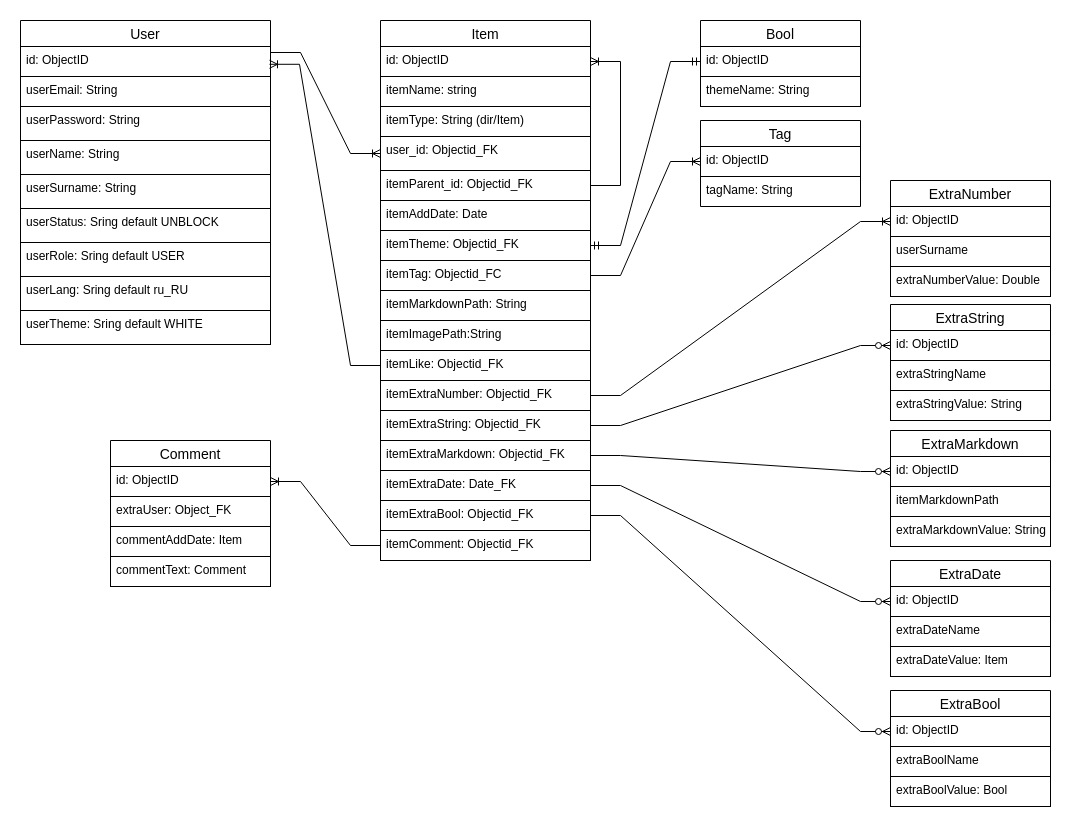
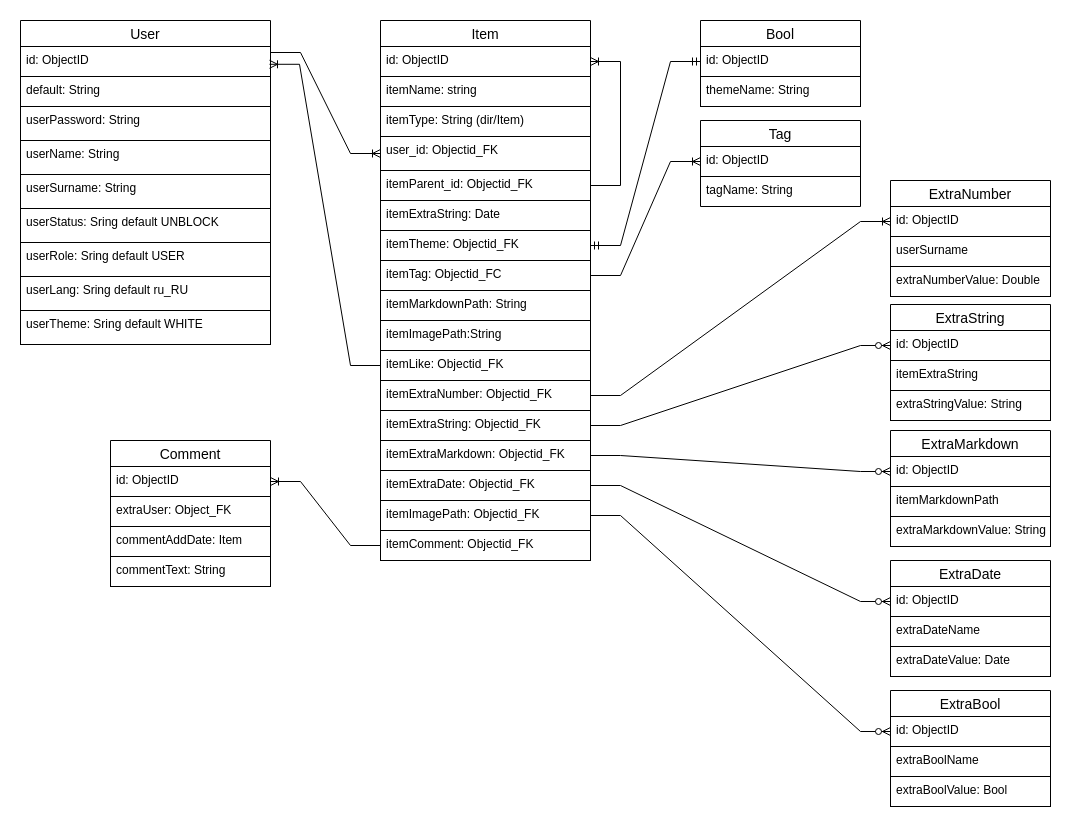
  <mxCell id="0" />
  <mxCell id="1" parent="0" />
  <mxCell id="2" value="Bool" style="swimlane;fontStyle=0;childLayout=stackLayout;horizontal=1;startSize=26;horizontalStack=0;resizeParent=1;resizeParentMax=0;resizeLast=0;collapsible=1;marginBottom=0;align=center;fontSize=14;strokeColor=default;swimlaneFillColor=none;" parent="1" vertex="1"><mxGeometry x="700" y="20" width="160" height="86" as="geometry" /></mxCell>
  <mxCell id="3" value="id: ObjectID" style="text;strokeColor=default;fillColor=none;spacingLeft=4;spacingRight=4;overflow=hidden;rotatable=0;points=[[0,0.5],[1,0.5]];portConstraint=eastwest;fontSize=12;swimlaneFillColor=none;" vertex="1" parent="2"><mxGeometry y="26" width="160" height="30" as="geometry" /></mxCell>
  <mxCell id="4" value="themeName: String" style="text;strokeColor=default;fillColor=none;spacingLeft=4;spacingRight=4;overflow=hidden;rotatable=0;points=[[0,0.5],[1,0.5]];portConstraint=eastwest;fontSize=12;swimlaneFillColor=none;" parent="2" vertex="1"><mxGeometry y="56" width="160" height="30" as="geometry" /></mxCell>
  <mxCell id="5" value="Tag" style="swimlane;fontStyle=0;childLayout=stackLayout;horizontal=1;startSize=26;horizontalStack=0;resizeParent=1;resizeParentMax=0;resizeLast=0;collapsible=1;marginBottom=0;align=center;fontSize=14;" parent="1" vertex="1"><mxGeometry x="700" y="120" width="160" height="86" as="geometry" /></mxCell>
  <mxCell id="6" value="id: ObjectID" style="text;strokeColor=default;fillColor=none;spacingLeft=4;spacingRight=4;overflow=hidden;rotatable=0;points=[[0,0.5],[1,0.5]];portConstraint=eastwest;fontSize=12;swimlaneFillColor=none;" vertex="1" parent="5"><mxGeometry y="26" width="160" height="30" as="geometry" /></mxCell>
  <mxCell id="7" value="tagName: String" style="text;strokeColor=none;fillColor=none;spacingLeft=4;spacingRight=4;overflow=hidden;rotatable=0;points=[[0,0.5],[1,0.5]];portConstraint=eastwest;fontSize=12;" parent="5" vertex="1"><mxGeometry y="56" width="160" height="30" as="geometry" /></mxCell>
  <mxCell id="8" value="User" style="swimlane;fontStyle=0;childLayout=stackLayout;horizontal=1;startSize=26;horizontalStack=0;resizeParent=1;resizeParentMax=0;resizeLast=0;collapsible=1;marginBottom=0;align=center;fontSize=14;strokeColor=default;" parent="1" vertex="1"><mxGeometry x="20" y="20" width="250" height="324" as="geometry" /></mxCell>
  <mxCell id="9" value="id: ObjectID" style="text;strokeColor=default;fillColor=none;spacingLeft=4;spacingRight=4;overflow=hidden;rotatable=0;points=[[0,0.5],[1,0.5]];portConstraint=eastwest;fontSize=12;" parent="8" vertex="1"><mxGeometry y="26" width="250" height="30" as="geometry" /></mxCell>
- <mxCell id="10" value="userEmail: String" style="text;strokeColor=default;fillColor=none;spacingLeft=4;spacingRight=4;overflow=hidden;rotatable=0;points=[[0,0.5],[1,0.5]];portConstraint=eastwest;fontSize=12;" parent="8" vertex="1"><mxGeometry y="56" width="250" height="30" as="geometry" /></mxCell>
+ <mxCell id="10" value="default: String" style="text;strokeColor=default;fillColor=none;spacingLeft=4;spacingRight=4;overflow=hidden;rotatable=0;points=[[0,0.5],[1,0.5]];portConstraint=eastwest;fontSize=12;" parent="8" vertex="1"><mxGeometry y="56" width="250" height="30" as="geometry" /></mxCell>
  <mxCell id="11" value="userPassword: String" style="text;strokeColor=default;fillColor=none;spacingLeft=4;spacingRight=4;overflow=hidden;rotatable=0;points=[[0,0.5],[1,0.5]];portConstraint=eastwest;fontSize=12;" parent="8" vertex="1"><mxGeometry y="86" width="250" height="34" as="geometry" /></mxCell>
  <mxCell id="12" value="userName: String" style="text;strokeColor=default;fillColor=none;spacingLeft=4;spacingRight=4;overflow=hidden;rotatable=0;points=[[0,0.5],[1,0.5]];portConstraint=eastwest;fontSize=12;" parent="8" vertex="1"><mxGeometry y="120" width="250" height="34" as="geometry" /></mxCell>
  <mxCell id="13" value="userSurname: String" style="text;strokeColor=default;fillColor=none;spacingLeft=4;spacingRight=4;overflow=hidden;rotatable=0;points=[[0,0.5],[1,0.5]];portConstraint=eastwest;fontSize=12;" parent="8" vertex="1"><mxGeometry y="154" width="250" height="34" as="geometry" /></mxCell>
  <mxCell id="14" value="userStatus: Sring default UNBLOCK" style="text;strokeColor=default;fillColor=none;spacingLeft=4;spacingRight=4;overflow=hidden;rotatable=0;points=[[0,0.5],[1,0.5]];portConstraint=eastwest;fontSize=12;" parent="8" vertex="1"><mxGeometry y="188" width="250" height="34" as="geometry" /></mxCell>
  <mxCell id="15" value="userRole: Sring default USER" style="text;strokeColor=default;fillColor=none;spacingLeft=4;spacingRight=4;overflow=hidden;rotatable=0;points=[[0,0.5],[1,0.5]];portConstraint=eastwest;fontSize=12;" parent="8" vertex="1"><mxGeometry y="222" width="250" height="34" as="geometry" /></mxCell>
  <mxCell id="16" value="userLang: Sring default ru_RU" style="text;strokeColor=default;fillColor=none;spacingLeft=4;spacingRight=4;overflow=hidden;rotatable=0;points=[[0,0.5],[1,0.5]];portConstraint=eastwest;fontSize=12;" parent="8" vertex="1"><mxGeometry y="256" width="250" height="34" as="geometry" /></mxCell>
  <mxCell id="17" value="userTheme: Sring default WHITE" style="text;strokeColor=default;fillColor=none;spacingLeft=4;spacingRight=4;overflow=hidden;rotatable=0;points=[[0,0.5],[1,0.5]];portConstraint=eastwest;fontSize=12;" parent="8" vertex="1"><mxGeometry y="290" width="250" height="34" as="geometry" /></mxCell>
  <mxCell id="18" value="Item" style="swimlane;fontStyle=0;childLayout=stackLayout;horizontal=1;startSize=26;horizontalStack=0;resizeParent=1;resizeParentMax=0;resizeLast=0;collapsible=1;marginBottom=0;align=center;fontSize=14;strokeColor=default;" parent="1" vertex="1"><mxGeometry x="380" y="20" width="210" height="540" as="geometry" /></mxCell>
  <mxCell id="19" value="id: ObjectID" style="text;strokeColor=default;fillColor=none;spacingLeft=4;spacingRight=4;overflow=hidden;rotatable=0;points=[[0,0.5],[1,0.5]];portConstraint=eastwest;fontSize=12;" parent="18" vertex="1"><mxGeometry y="26" width="210" height="30" as="geometry" /></mxCell>
  <mxCell id="20" value="itemName: string" style="text;strokeColor=default;fillColor=none;spacingLeft=4;spacingRight=4;overflow=hidden;rotatable=0;points=[[0,0.5],[1,0.5]];portConstraint=eastwest;fontSize=12;" parent="18" vertex="1"><mxGeometry y="56" width="210" height="30" as="geometry" /></mxCell>
  <mxCell id="21" value="itemType: String (dir/Item)" style="text;strokeColor=default;fillColor=none;spacingLeft=4;spacingRight=4;overflow=hidden;rotatable=0;points=[[0,0.5],[1,0.5]];portConstraint=eastwest;fontSize=12;" parent="18" vertex="1"><mxGeometry y="86" width="210" height="30" as="geometry" /></mxCell>
  <mxCell id="22" value="user_id: Objectid_FK" style="text;strokeColor=default;fillColor=none;spacingLeft=4;spacingRight=4;overflow=hidden;rotatable=0;points=[[0,0.5],[1,0.5]];portConstraint=eastwest;fontSize=12;" parent="18" vertex="1"><mxGeometry y="116" width="210" height="34" as="geometry" /></mxCell>
  <mxCell id="23" value="itemParent_id: Objectid_FK" style="text;strokeColor=default;fillColor=none;spacingLeft=4;spacingRight=4;overflow=hidden;rotatable=0;points=[[0,0.5],[1,0.5]];portConstraint=eastwest;fontSize=12;" parent="18" vertex="1"><mxGeometry y="150" width="210" height="30" as="geometry" /></mxCell>
- <mxCell id="24" value="itemAddDate: Date" style="text;strokeColor=default;fillColor=none;spacingLeft=4;spacingRight=4;overflow=hidden;rotatable=0;points=[[0,0.5],[1,0.5]];portConstraint=eastwest;fontSize=12;" parent="18" vertex="1"><mxGeometry y="180" width="210" height="30" as="geometry" /></mxCell>
+ <mxCell id="24" value="itemExtraString: Date" style="text;strokeColor=default;fillColor=none;spacingLeft=4;spacingRight=4;overflow=hidden;rotatable=0;points=[[0,0.5],[1,0.5]];portConstraint=eastwest;fontSize=12;" parent="18" vertex="1"><mxGeometry y="180" width="210" height="30" as="geometry" /></mxCell>
  <mxCell id="25" value="itemTheme: Objectid_FK" style="text;strokeColor=default;fillColor=none;spacingLeft=4;spacingRight=4;overflow=hidden;rotatable=0;points=[[0,0.5],[1,0.5]];portConstraint=eastwest;fontSize=12;" vertex="1" parent="18"><mxGeometry y="210" width="210" height="30" as="geometry" /></mxCell>
  <mxCell id="26" value="itemTag: Objectid_FC" style="text;strokeColor=default;fillColor=none;spacingLeft=4;spacingRight=4;overflow=hidden;rotatable=0;points=[[0,0.5],[1,0.5]];portConstraint=eastwest;fontSize=12;" vertex="1" parent="18"><mxGeometry y="240" width="210" height="30" as="geometry" /></mxCell>
  <mxCell id="27" value="itemMarkdownPath: String" style="text;strokeColor=default;fillColor=none;spacingLeft=4;spacingRight=4;overflow=hidden;rotatable=0;points=[[0,0.5],[1,0.5]];portConstraint=eastwest;fontSize=12;" parent="18" vertex="1"><mxGeometry y="270" width="210" height="30" as="geometry" /></mxCell>
  <mxCell id="28" value="itemImagePath:String" style="text;strokeColor=default;fillColor=none;spacingLeft=4;spacingRight=4;overflow=hidden;rotatable=0;points=[[0,0.5],[1,0.5]];portConstraint=eastwest;fontSize=12;" parent="18" vertex="1"><mxGeometry y="300" width="210" height="30" as="geometry" /></mxCell>
  <mxCell id="29" value="itemLike: Objectid_FK" style="text;strokeColor=default;fillColor=none;spacingLeft=4;spacingRight=4;overflow=hidden;rotatable=0;points=[[0,0.5],[1,0.5]];portConstraint=eastwest;fontSize=12;" parent="18" vertex="1"><mxGeometry y="330" width="210" height="30" as="geometry" /></mxCell>
  <mxCell id="30" value="" style="edgeStyle=entityRelationEdgeStyle;fontSize=12;html=1;endArrow=ERoneToMany;rounded=0;entryX=1;entryY=0.5;entryDx=0;entryDy=0;strokeColor=default;" edge="1" parent="18" source="23" target="19"><mxGeometry width="100" height="100" relative="1" as="geometry"><mxPoint x="10" y="500" as="sourcePoint" /><mxPoint x="110" y="400" as="targetPoint" /></mxGeometry></mxCell>
  <mxCell id="31" value="itemExtraNumber: Objectid_FK" style="text;strokeColor=default;fillColor=none;spacingLeft=4;spacingRight=4;overflow=hidden;rotatable=0;points=[[0,0.5],[1,0.5]];portConstraint=eastwest;fontSize=12;" vertex="1" parent="18"><mxGeometry y="360" width="210" height="30" as="geometry" /></mxCell>
  <mxCell id="32" value="itemExtraString: Objectid_FK" style="text;strokeColor=default;fillColor=none;spacingLeft=4;spacingRight=4;overflow=hidden;rotatable=0;points=[[0,0.5],[1,0.5]];portConstraint=eastwest;fontSize=12;" vertex="1" parent="18"><mxGeometry y="390" width="210" height="30" as="geometry" /></mxCell>
  <mxCell id="33" value="itemExtraMarkdown: Objectid_FK" style="text;strokeColor=default;fillColor=none;spacingLeft=4;spacingRight=4;overflow=hidden;rotatable=0;points=[[0,0.5],[1,0.5]];portConstraint=eastwest;fontSize=12;" vertex="1" parent="18"><mxGeometry y="420" width="210" height="30" as="geometry" /></mxCell>
- <mxCell id="34" value="itemExtraDate: Date_FK" style="text;strokeColor=default;fillColor=none;spacingLeft=4;spacingRight=4;overflow=hidden;rotatable=0;points=[[0,0.5],[1,0.5]];portConstraint=eastwest;fontSize=12;" vertex="1" parent="18"><mxGeometry y="450" width="210" height="30" as="geometry" /></mxCell>
- <mxCell id="35" value="itemExtraBool: Objectid_FK" style="text;strokeColor=default;fillColor=none;spacingLeft=4;spacingRight=4;overflow=hidden;rotatable=0;points=[[0,0.5],[1,0.5]];portConstraint=eastwest;fontSize=12;" vertex="1" parent="18"><mxGeometry y="480" width="210" height="30" as="geometry" /></mxCell>
+ <mxCell id="34" value="itemExtraDate: Objectid_FK" style="text;strokeColor=default;fillColor=none;spacingLeft=4;spacingRight=4;overflow=hidden;rotatable=0;points=[[0,0.5],[1,0.5]];portConstraint=eastwest;fontSize=12;" vertex="1" parent="18"><mxGeometry y="450" width="210" height="30" as="geometry" /></mxCell>
+ <mxCell id="35" value="itemImagePath: Objectid_FK" style="text;strokeColor=default;fillColor=none;spacingLeft=4;spacingRight=4;overflow=hidden;rotatable=0;points=[[0,0.5],[1,0.5]];portConstraint=eastwest;fontSize=12;" vertex="1" parent="18"><mxGeometry y="480" width="210" height="30" as="geometry" /></mxCell>
  <mxCell id="36" value="itemComment: Objectid_FK" style="text;strokeColor=default;fillColor=none;spacingLeft=4;spacingRight=4;overflow=hidden;rotatable=0;points=[[0,0.5],[1,0.5]];portConstraint=eastwest;fontSize=12;" vertex="1" parent="18"><mxGeometry y="510" width="210" height="30" as="geometry" /></mxCell>
  <mxCell id="37" value="" style="edgeStyle=entityRelationEdgeStyle;fontSize=12;html=1;endArrow=ERoneToMany;rounded=0;" parent="1" target="22" edge="1"><mxGeometry width="100" height="100" relative="1" as="geometry"><mxPoint x="270" y="52" as="sourcePoint" /><mxPoint x="320" y="190" as="targetPoint" /></mxGeometry></mxCell>
  <mxCell id="38" value="" style="edgeStyle=entityRelationEdgeStyle;fontSize=12;html=1;endArrow=ERmandOne;startArrow=ERmandOne;rounded=0;strokeColor=default;" edge="1" parent="1" source="25" target="3"><mxGeometry width="100" height="100" relative="1" as="geometry"><mxPoint x="470" y="310" as="sourcePoint" /><mxPoint x="570" y="210" as="targetPoint" /></mxGeometry></mxCell>
  <mxCell id="39" value="" style="edgeStyle=entityRelationEdgeStyle;fontSize=12;html=1;endArrow=ERoneToMany;rounded=0;strokeColor=default;entryX=0;entryY=0.5;entryDx=0;entryDy=0;" edge="1" parent="1" source="26" target="6"><mxGeometry width="100" height="100" relative="1" as="geometry"><mxPoint x="470" y="310" as="sourcePoint" /><mxPoint x="570" y="210" as="targetPoint" /></mxGeometry></mxCell>
  <mxCell id="40" value="" style="edgeStyle=entityRelationEdgeStyle;fontSize=12;html=1;endArrow=ERoneToMany;rounded=0;strokeColor=default;exitX=0;exitY=0.5;exitDx=0;exitDy=0;entryX=0.996;entryY=0.593;entryDx=0;entryDy=0;entryPerimeter=0;" edge="1" parent="1" source="29" target="9"><mxGeometry width="100" height="100" relative="1" as="geometry"><mxPoint x="470" y="310" as="sourcePoint" /><mxPoint x="570" y="210" as="targetPoint" /></mxGeometry></mxCell>
  <mxCell id="41" value="ExtraNumber" style="swimlane;fontStyle=0;childLayout=stackLayout;horizontal=1;startSize=26;horizontalStack=0;resizeParent=1;resizeParentMax=0;resizeLast=0;collapsible=1;marginBottom=0;align=center;fontSize=14;strokeColor=default;" vertex="1" parent="1"><mxGeometry x="890" y="180" width="160" height="116" as="geometry" /></mxCell>
  <mxCell id="42" value="id: ObjectID" style="text;strokeColor=default;fillColor=none;spacingLeft=4;spacingRight=4;overflow=hidden;rotatable=0;points=[[0,0.5],[1,0.5]];portConstraint=eastwest;fontSize=12;swimlaneFillColor=none;" vertex="1" parent="41"><mxGeometry y="26" width="160" height="30" as="geometry" /></mxCell>
  <mxCell id="43" value="userSurname" style="text;strokeColor=default;fillColor=none;spacingLeft=4;spacingRight=4;overflow=hidden;rotatable=0;points=[[0,0.5],[1,0.5]];portConstraint=eastwest;fontSize=12;" vertex="1" parent="41"><mxGeometry y="56" width="160" height="30" as="geometry" /></mxCell>
  <mxCell id="44" value="extraNumberValue: Double" style="text;strokeColor=default;fillColor=none;spacingLeft=4;spacingRight=4;overflow=hidden;rotatable=0;points=[[0,0.5],[1,0.5]];portConstraint=eastwest;fontSize=12;" vertex="1" parent="41"><mxGeometry y="86" width="160" height="30" as="geometry" /></mxCell>
  <mxCell id="45" value="ExtraString" style="swimlane;fontStyle=0;childLayout=stackLayout;horizontal=1;startSize=26;horizontalStack=0;resizeParent=1;resizeParentMax=0;resizeLast=0;collapsible=1;marginBottom=0;align=center;fontSize=14;strokeColor=default;" vertex="1" parent="1"><mxGeometry x="890" y="304" width="160" height="116" as="geometry" /></mxCell>
  <mxCell id="46" value="id: ObjectID" style="text;strokeColor=default;fillColor=none;spacingLeft=4;spacingRight=4;overflow=hidden;rotatable=0;points=[[0,0.5],[1,0.5]];portConstraint=eastwest;fontSize=12;swimlaneFillColor=none;" vertex="1" parent="45"><mxGeometry y="26" width="160" height="30" as="geometry" /></mxCell>
- <mxCell id="47" value="extraStringName" style="text;strokeColor=default;fillColor=none;spacingLeft=4;spacingRight=4;overflow=hidden;rotatable=0;points=[[0,0.5],[1,0.5]];portConstraint=eastwest;fontSize=12;" vertex="1" parent="45"><mxGeometry y="56" width="160" height="30" as="geometry" /></mxCell>
+ <mxCell id="47" value="itemExtraString" style="text;strokeColor=default;fillColor=none;spacingLeft=4;spacingRight=4;overflow=hidden;rotatable=0;points=[[0,0.5],[1,0.5]];portConstraint=eastwest;fontSize=12;" vertex="1" parent="45"><mxGeometry y="56" width="160" height="30" as="geometry" /></mxCell>
  <mxCell id="48" value="extraStringValue: String" style="text;strokeColor=default;fillColor=none;spacingLeft=4;spacingRight=4;overflow=hidden;rotatable=0;points=[[0,0.5],[1,0.5]];portConstraint=eastwest;fontSize=12;" vertex="1" parent="45"><mxGeometry y="86" width="160" height="30" as="geometry" /></mxCell>
  <mxCell id="49" value="ExtraMarkdown" style="swimlane;fontStyle=0;childLayout=stackLayout;horizontal=1;startSize=26;horizontalStack=0;resizeParent=1;resizeParentMax=0;resizeLast=0;collapsible=1;marginBottom=0;align=center;fontSize=14;strokeColor=default;" vertex="1" parent="1"><mxGeometry x="890" y="430" width="160" height="116" as="geometry" /></mxCell>
  <mxCell id="50" value="id: ObjectID" style="text;strokeColor=default;fillColor=none;spacingLeft=4;spacingRight=4;overflow=hidden;rotatable=0;points=[[0,0.5],[1,0.5]];portConstraint=eastwest;fontSize=12;swimlaneFillColor=none;" vertex="1" parent="49"><mxGeometry y="26" width="160" height="30" as="geometry" /></mxCell>
  <mxCell id="51" value="itemMarkdownPath" style="text;strokeColor=default;fillColor=none;spacingLeft=4;spacingRight=4;overflow=hidden;rotatable=0;points=[[0,0.5],[1,0.5]];portConstraint=eastwest;fontSize=12;" vertex="1" parent="49"><mxGeometry y="56" width="160" height="30" as="geometry" /></mxCell>
  <mxCell id="52" value="extraMarkdownValue: String" style="text;strokeColor=default;fillColor=none;spacingLeft=4;spacingRight=4;overflow=hidden;rotatable=0;points=[[0,0.5],[1,0.5]];portConstraint=eastwest;fontSize=12;" vertex="1" parent="49"><mxGeometry y="86" width="160" height="30" as="geometry" /></mxCell>
  <mxCell id="53" value="ExtraDate" style="swimlane;fontStyle=0;childLayout=stackLayout;horizontal=1;startSize=26;horizontalStack=0;resizeParent=1;resizeParentMax=0;resizeLast=0;collapsible=1;marginBottom=0;align=center;fontSize=14;strokeColor=default;" vertex="1" parent="1"><mxGeometry x="890" y="560" width="160" height="116" as="geometry" /></mxCell>
  <mxCell id="54" value="id: ObjectID" style="text;strokeColor=default;fillColor=none;spacingLeft=4;spacingRight=4;overflow=hidden;rotatable=0;points=[[0,0.5],[1,0.5]];portConstraint=eastwest;fontSize=12;swimlaneFillColor=none;" vertex="1" parent="53"><mxGeometry y="26" width="160" height="30" as="geometry" /></mxCell>
  <mxCell id="55" value="extraDateName" style="text;strokeColor=default;fillColor=none;spacingLeft=4;spacingRight=4;overflow=hidden;rotatable=0;points=[[0,0.5],[1,0.5]];portConstraint=eastwest;fontSize=12;" vertex="1" parent="53"><mxGeometry y="56" width="160" height="30" as="geometry" /></mxCell>
- <mxCell id="56" value="extraDateValue: Item" style="text;strokeColor=default;fillColor=none;spacingLeft=4;spacingRight=4;overflow=hidden;rotatable=0;points=[[0,0.5],[1,0.5]];portConstraint=eastwest;fontSize=12;" vertex="1" parent="53"><mxGeometry y="86" width="160" height="30" as="geometry" /></mxCell>
+ <mxCell id="56" value="extraDateValue: Date" style="text;strokeColor=default;fillColor=none;spacingLeft=4;spacingRight=4;overflow=hidden;rotatable=0;points=[[0,0.5],[1,0.5]];portConstraint=eastwest;fontSize=12;" vertex="1" parent="53"><mxGeometry y="86" width="160" height="30" as="geometry" /></mxCell>
  <mxCell id="57" value="ExtraBool" style="swimlane;fontStyle=0;childLayout=stackLayout;horizontal=1;startSize=26;horizontalStack=0;resizeParent=1;resizeParentMax=0;resizeLast=0;collapsible=1;marginBottom=0;align=center;fontSize=14;strokeColor=default;" vertex="1" parent="1"><mxGeometry x="890" y="690" width="160" height="116" as="geometry" /></mxCell>
  <mxCell id="58" value="id: ObjectID" style="text;strokeColor=default;fillColor=none;spacingLeft=4;spacingRight=4;overflow=hidden;rotatable=0;points=[[0,0.5],[1,0.5]];portConstraint=eastwest;fontSize=12;swimlaneFillColor=none;" vertex="1" parent="57"><mxGeometry y="26" width="160" height="30" as="geometry" /></mxCell>
  <mxCell id="59" value="extraBoolName" style="text;strokeColor=default;fillColor=none;spacingLeft=4;spacingRight=4;overflow=hidden;rotatable=0;points=[[0,0.5],[1,0.5]];portConstraint=eastwest;fontSize=12;" vertex="1" parent="57"><mxGeometry y="56" width="160" height="30" as="geometry" /></mxCell>
  <mxCell id="60" value="extraBoolValue: Bool" style="text;strokeColor=default;fillColor=none;spacingLeft=4;spacingRight=4;overflow=hidden;rotatable=0;points=[[0,0.5],[1,0.5]];portConstraint=eastwest;fontSize=12;" vertex="1" parent="57"><mxGeometry y="86" width="160" height="30" as="geometry" /></mxCell>
  <mxCell id="61" value="" style="edgeStyle=entityRelationEdgeStyle;fontSize=12;html=1;endArrow=ERoneToMany;rounded=0;strokeColor=default;exitX=1;exitY=0.5;exitDx=0;exitDy=0;entryX=0;entryY=0.5;entryDx=0;entryDy=0;" edge="1" parent="1" source="31" target="42"><mxGeometry width="100" height="100" relative="1" as="geometry"><mxPoint x="610" y="470" as="sourcePoint" /><mxPoint x="710" y="370" as="targetPoint" /></mxGeometry></mxCell>
  <mxCell id="62" value="" style="edgeStyle=entityRelationEdgeStyle;fontSize=12;html=1;endArrow=ERzeroToMany;endFill=1;rounded=0;strokeColor=default;exitX=1;exitY=0.5;exitDx=0;exitDy=0;entryX=0;entryY=0.5;entryDx=0;entryDy=0;" edge="1" parent="1" source="32" target="46"><mxGeometry width="100" height="100" relative="1" as="geometry"><mxPoint x="610" y="470" as="sourcePoint" /><mxPoint x="710" y="370" as="targetPoint" /></mxGeometry></mxCell>
  <mxCell id="63" value="" style="edgeStyle=entityRelationEdgeStyle;fontSize=12;html=1;endArrow=ERzeroToMany;endFill=1;rounded=0;strokeColor=default;exitX=1;exitY=0.5;exitDx=0;exitDy=0;entryX=0;entryY=0.5;entryDx=0;entryDy=0;" edge="1" parent="1" source="33" target="50"><mxGeometry width="100" height="100" relative="1" as="geometry"><mxPoint x="610" y="470" as="sourcePoint" /><mxPoint x="710" y="370" as="targetPoint" /></mxGeometry></mxCell>
  <mxCell id="64" value="" style="edgeStyle=entityRelationEdgeStyle;fontSize=12;html=1;endArrow=ERzeroToMany;endFill=1;rounded=0;strokeColor=default;entryX=0;entryY=0.5;entryDx=0;entryDy=0;" edge="1" parent="1" source="34" target="54"><mxGeometry width="100" height="100" relative="1" as="geometry"><mxPoint x="610" y="470" as="sourcePoint" /><mxPoint x="710" y="370" as="targetPoint" /></mxGeometry></mxCell>
  <mxCell id="65" value="" style="edgeStyle=entityRelationEdgeStyle;fontSize=12;html=1;endArrow=ERzeroToMany;endFill=1;rounded=0;strokeColor=default;exitX=1;exitY=0.5;exitDx=0;exitDy=0;" edge="1" parent="1" source="35" target="58"><mxGeometry width="100" height="100" relative="1" as="geometry"><mxPoint x="610" y="470" as="sourcePoint" /><mxPoint x="830" y="730" as="targetPoint" /></mxGeometry></mxCell>
  <mxCell id="66" value="Comment" style="swimlane;fontStyle=0;childLayout=stackLayout;horizontal=1;startSize=26;horizontalStack=0;resizeParent=1;resizeParentMax=0;resizeLast=0;collapsible=1;marginBottom=0;align=center;fontSize=14;strokeColor=default;" vertex="1" parent="1"><mxGeometry x="110" y="440" width="160" height="146" as="geometry" /></mxCell>
  <mxCell id="67" value="id: ObjectID" style="text;strokeColor=default;fillColor=none;spacingLeft=4;spacingRight=4;overflow=hidden;rotatable=0;points=[[0,0.5],[1,0.5]];portConstraint=eastwest;fontSize=12;swimlaneFillColor=none;" vertex="1" parent="66"><mxGeometry y="26" width="160" height="30" as="geometry" /></mxCell>
  <mxCell id="68" value="extraUser: Object_FK" style="text;strokeColor=default;fillColor=none;spacingLeft=4;spacingRight=4;overflow=hidden;rotatable=0;points=[[0,0.5],[1,0.5]];portConstraint=eastwest;fontSize=12;" vertex="1" parent="66"><mxGeometry y="56" width="160" height="30" as="geometry" /></mxCell>
  <mxCell id="69" value="commentAddDate: Item" style="text;strokeColor=default;fillColor=none;spacingLeft=4;spacingRight=4;overflow=hidden;rotatable=0;points=[[0,0.5],[1,0.5]];portConstraint=eastwest;fontSize=12;" vertex="1" parent="66"><mxGeometry y="86" width="160" height="30" as="geometry" /></mxCell>
- <mxCell id="70" value="commentText: Comment" style="text;strokeColor=default;fillColor=none;spacingLeft=4;spacingRight=4;overflow=hidden;rotatable=0;points=[[0,0.5],[1,0.5]];portConstraint=eastwest;fontSize=12;" vertex="1" parent="66"><mxGeometry y="116" width="160" height="30" as="geometry" /></mxCell>
+ <mxCell id="70" value="commentText: String" style="text;strokeColor=default;fillColor=none;spacingLeft=4;spacingRight=4;overflow=hidden;rotatable=0;points=[[0,0.5],[1,0.5]];portConstraint=eastwest;fontSize=12;" vertex="1" parent="66"><mxGeometry y="116" width="160" height="30" as="geometry" /></mxCell>
  <mxCell id="71" value="" style="edgeStyle=entityRelationEdgeStyle;fontSize=12;html=1;endArrow=ERoneToMany;rounded=0;strokeColor=default;" edge="1" parent="1" source="36" target="67"><mxGeometry width="100" height="100" relative="1" as="geometry"><mxPoint x="340" y="510" as="sourcePoint" /><mxPoint x="310" y="470" as="targetPoint" /></mxGeometry></mxCell>
